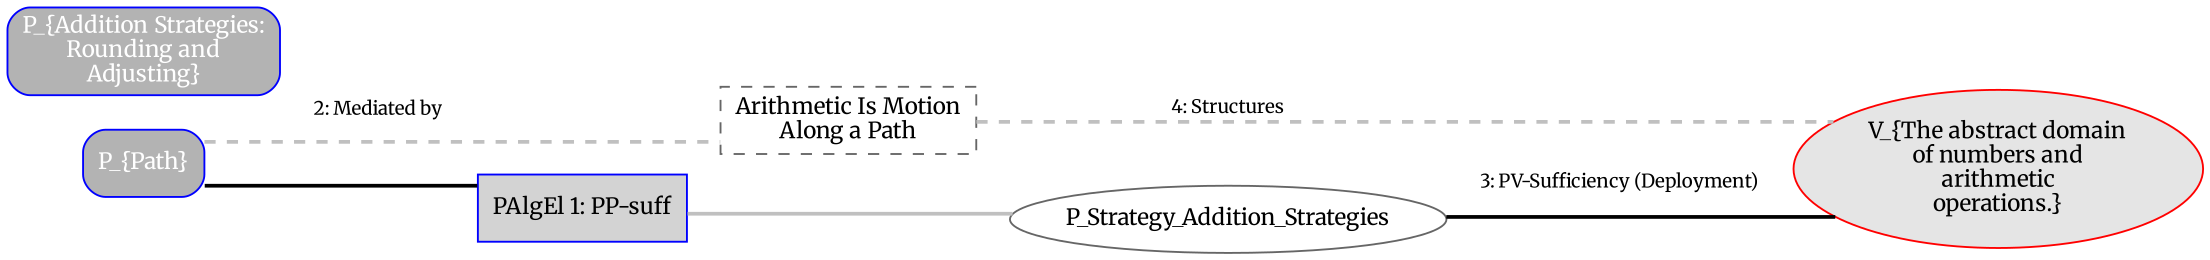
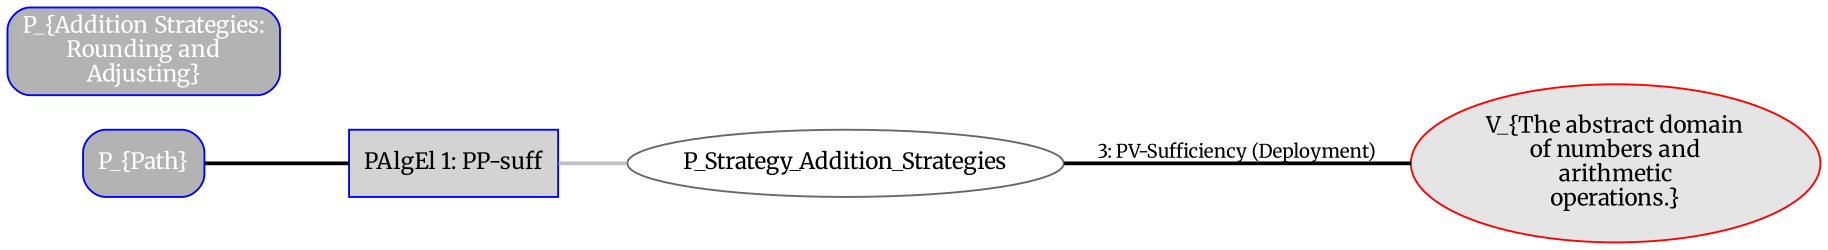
  digraph {
    fontname=Merriweather
    rankdir=LR
    splines=ortho
    node [color=blue fontname=Merriweather fontsize=12 shape=box style="filled,rounded"]
    edge [arrowhead=stealth color=gray fontname=Merriweather fontsize=10 penwidth=2.0 style=solid]
    n1 [fillcolor=gray70 fontcolor=white label="P_{Path}"]
-   n2 [color=gray40 label="Arithmetic Is Motion\nAlong a Path" style=dashed]
    n3 [fillcolor=lightgray fontcolor=black label="PAlgEl 1: PP-suff" style=filled]
    n4 [color=red fillcolor=gray90 label="V_{The abstract domain\nof numbers and\narithmetic\noperations.}" shape=ellipse style=filled]
    P_Strategy_Addition_Strategies [color=gray40 shape="" style=""]
    n6 [fillcolor=gray70 fontcolor=white label="P_{Addition Strategies:\nRounding and\nAdjusting}"]
-   n1 -> n2 [label="2: Mediated by" style=dashed]
    n1 -> n3 [arrowhead=none color=black]
-   n2 -> n4 [label="4: Structures" style=dashed]
    n3 -> P_Strategy_Addition_Strategies [headport=_Rounding_and_Adjusting]
    P_Strategy_Addition_Strategies -> n4 [color=black label="3: PV-Sufficiency (Deployment)" tailport=_Rounding_and_Adjusting]
  }
